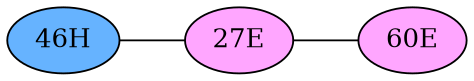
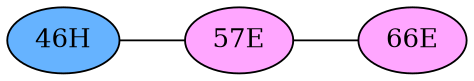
  graph {
    rankdir=LR
    node [fillcolor="#FFA6FF" style=radial]
    edge [penwidth=1]
    n1 [fillcolor="#66B3FF" label="46H"]
-   "57E" [label="27E"]
-   "60E"
+   "57E"
+   "60E" [label="66E"]
    n1 -- "57E"
    "57E" -- "60E"
  }
